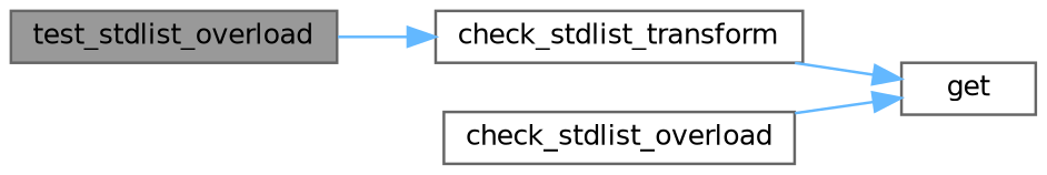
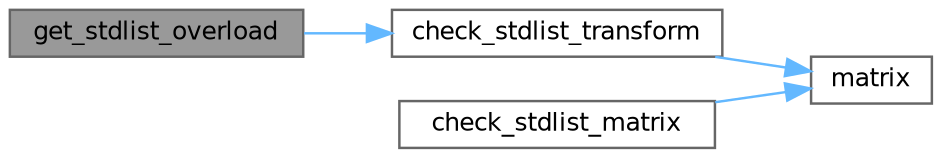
  digraph {
    rankdir=LR
    node [color=grey40 fillcolor=white fontname=Helvetica fontsize=10 shape=box style=filled]
    edge [color=steelblue1 fontname=Helvetica fontsize=10 labelfontname=Helvetica labelfontsize=10 style=solid]
-   n1 [color=gray40 fillcolor=grey60 fontcolor=black height=0.2 label=test_stdlist_overload width=0.4]
+   n1 [color=gray40 fillcolor=grey60 fontcolor=black height=0.2 label=get_stdlist_overload width=0.4]
    n2 [height=0.2 label=check_stdlist_transform width=0.4]
-   n3 [height=0.2 label=check_stdlist_overload width=0.4]
-   n4 [height=0.2 label=get width=0.4]
+   n3 [height=0.2 label=check_stdlist_matrix width=0.4]
+   n4 [height=0.2 label=matrix width=0.4]
    n1 -> n2
    n2 -> n4
    n3 -> n4
  }
